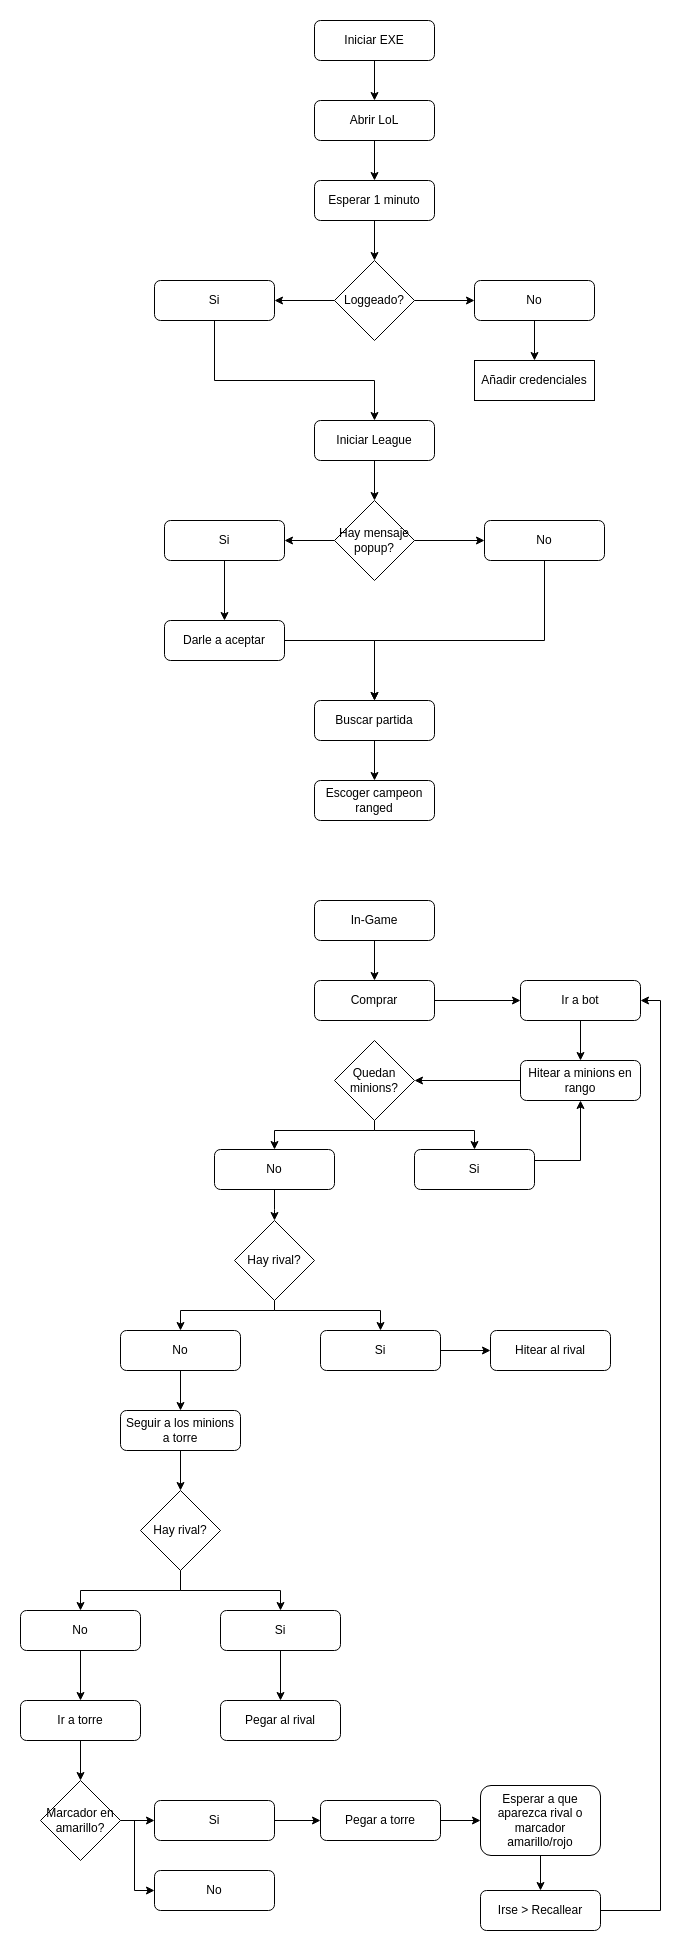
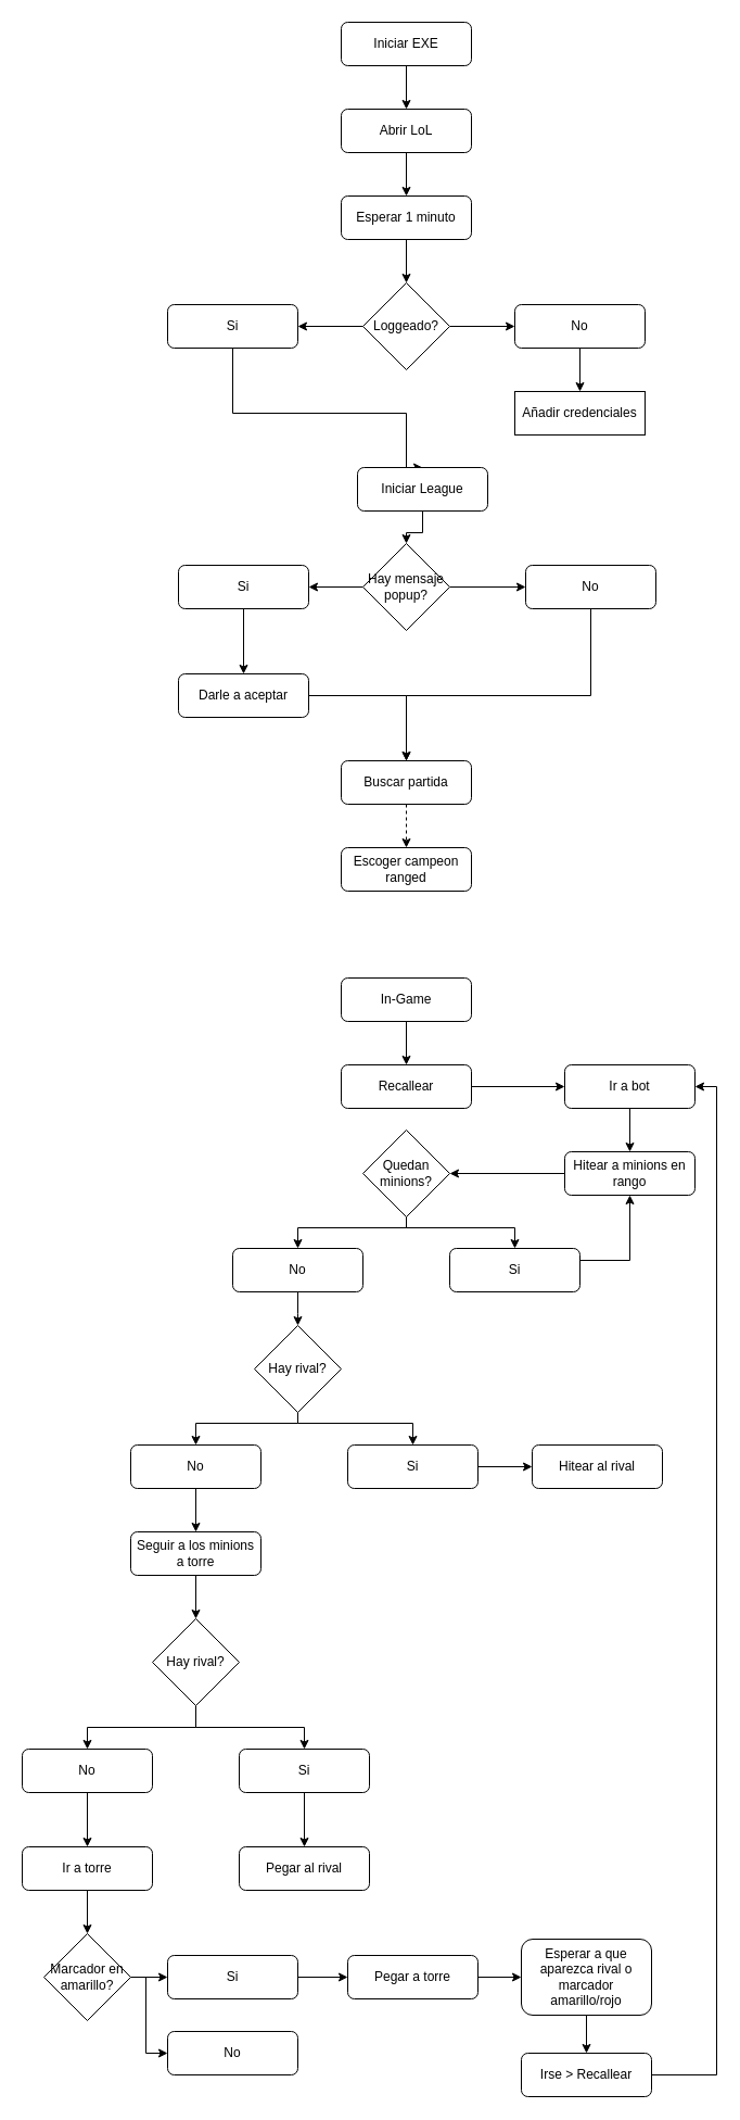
  <mxCell id="0" />
  <mxCell id="1" parent="0" />
  <mxCell id="2" style="edgeStyle=orthogonalEdgeStyle;rounded=0;orthogonalLoop=1;jettySize=auto;html=1;entryX=0.5;entryY=0;entryDx=0;entryDy=0;" edge="1" parent="1" source="3" target="7"><mxGeometry relative="1" as="geometry" /></mxCell>
  <mxCell id="3" value="Abrir LoL" style="rounded=1;whiteSpace=wrap;html=1;fontSize=12;glass=0;strokeWidth=1;shadow=0;" parent="1" vertex="1"><mxGeometry x="314" y="100" width="120" height="40" as="geometry" /></mxCell>
  <mxCell id="4" style="edgeStyle=orthogonalEdgeStyle;rounded=0;orthogonalLoop=1;jettySize=auto;html=1;entryX=0.5;entryY=0;entryDx=0;entryDy=0;" edge="1" parent="1" source="5" target="3"><mxGeometry relative="1" as="geometry" /></mxCell>
  <mxCell id="5" value="Iniciar EXE" style="rounded=1;whiteSpace=wrap;html=1;fontSize=12;glass=0;strokeWidth=1;shadow=0;" vertex="1" parent="1"><mxGeometry x="314" y="20" width="120" height="40" as="geometry" /></mxCell>
  <mxCell id="6" style="edgeStyle=orthogonalEdgeStyle;rounded=0;orthogonalLoop=1;jettySize=auto;html=1;entryX=0.5;entryY=0;entryDx=0;entryDy=0;" edge="1" parent="1" source="7" target="10"><mxGeometry relative="1" as="geometry" /></mxCell>
  <mxCell id="7" value="Esperar 1 minuto" style="rounded=1;whiteSpace=wrap;html=1;fontSize=12;glass=0;strokeWidth=1;shadow=0;" vertex="1" parent="1"><mxGeometry x="314" y="180" width="120" height="40" as="geometry" /></mxCell>
  <mxCell id="8" style="edgeStyle=orthogonalEdgeStyle;rounded=0;orthogonalLoop=1;jettySize=auto;html=1;entryX=0;entryY=0.5;entryDx=0;entryDy=0;" edge="1" parent="1" source="10" target="14"><mxGeometry relative="1" as="geometry"><mxPoint x="474" y="330" as="targetPoint" /></mxGeometry></mxCell>
  <mxCell id="9" style="edgeStyle=orthogonalEdgeStyle;rounded=0;orthogonalLoop=1;jettySize=auto;html=1;entryX=1;entryY=0.5;entryDx=0;entryDy=0;" edge="1" parent="1" source="10" target="12"><mxGeometry relative="1" as="geometry"><mxPoint x="310" y="340" as="targetPoint" /></mxGeometry></mxCell>
  <mxCell id="10" value="Loggeado?" style="rhombus;whiteSpace=wrap;html=1;" vertex="1" parent="1"><mxGeometry x="334" y="260" width="80" height="80" as="geometry" /></mxCell>
  <mxCell id="11" style="edgeStyle=orthogonalEdgeStyle;rounded=0;orthogonalLoop=1;jettySize=auto;html=1;entryX=0.5;entryY=0;entryDx=0;entryDy=0;" edge="1" parent="1" source="12" target="16"><mxGeometry relative="1" as="geometry"><Array as="points"><mxPoint x="214" y="380" /><mxPoint x="374" y="380" /></Array></mxGeometry></mxCell>
  <mxCell id="12" value="Si" style="rounded=1;whiteSpace=wrap;html=1;fontSize=12;glass=0;strokeWidth=1;shadow=0;" vertex="1" parent="1"><mxGeometry x="154" y="280" width="120" height="40" as="geometry" /></mxCell>
  <mxCell id="13" style="edgeStyle=orthogonalEdgeStyle;rounded=0;orthogonalLoop=1;jettySize=auto;html=1;entryX=0.5;entryY=0;entryDx=0;entryDy=0;" edge="1" parent="1" source="14" target="17"><mxGeometry relative="1" as="geometry" /></mxCell>
  <mxCell id="14" value="No" style="rounded=1;whiteSpace=wrap;html=1;fontSize=12;glass=0;strokeWidth=1;shadow=0;" vertex="1" parent="1"><mxGeometry x="474" y="280" width="120" height="40" as="geometry" /></mxCell>
  <mxCell id="15" style="edgeStyle=orthogonalEdgeStyle;rounded=0;orthogonalLoop=1;jettySize=auto;html=1;entryX=0.5;entryY=0;entryDx=0;entryDy=0;" edge="1" parent="1" source="16" target="20"><mxGeometry relative="1" as="geometry" /></mxCell>
- <mxCell id="16" value="Iniciar League" style="rounded=1;whiteSpace=wrap;html=1;fontSize=12;glass=0;strokeWidth=1;shadow=0;" vertex="1" parent="1"><mxGeometry x="314" y="420" width="120" height="40" as="geometry" /></mxCell>
+ <mxCell id="16" value="Iniciar League" style="rounded=1;whiteSpace=wrap;html=1;fontSize=12;glass=0;strokeWidth=1;shadow=0;" vertex="1" parent="1"><mxGeometry x="329" y="430" width="120" height="40" as="geometry" /></mxCell>
  <mxCell id="17" value="Añadir credenciales" style="whiteSpace=wrap;html=1;fontSize=12;glass=0;strokeWidth=1;shadow=0;rounded=0;" vertex="1" parent="1"><mxGeometry x="474" y="360" width="120" height="40" as="geometry" /></mxCell>
  <mxCell id="18" style="edgeStyle=orthogonalEdgeStyle;rounded=0;orthogonalLoop=1;jettySize=auto;html=1;entryX=0;entryY=0.5;entryDx=0;entryDy=0;" edge="1" parent="1" source="20" target="24"><mxGeometry relative="1" as="geometry" /></mxCell>
  <mxCell id="19" style="edgeStyle=orthogonalEdgeStyle;rounded=0;orthogonalLoop=1;jettySize=auto;html=1;" edge="1" parent="1" source="20" target="22"><mxGeometry relative="1" as="geometry" /></mxCell>
  <mxCell id="20" value="Hay mensaje popup?" style="rhombus;whiteSpace=wrap;html=1;" vertex="1" parent="1"><mxGeometry x="334" y="500" width="80" height="80" as="geometry" /></mxCell>
  <mxCell id="21" style="edgeStyle=orthogonalEdgeStyle;rounded=0;orthogonalLoop=1;jettySize=auto;html=1;entryX=0.5;entryY=0;entryDx=0;entryDy=0;" edge="1" parent="1" source="22" target="26"><mxGeometry relative="1" as="geometry" /></mxCell>
  <mxCell id="22" value="Si" style="rounded=1;whiteSpace=wrap;html=1;fontSize=12;glass=0;strokeWidth=1;shadow=0;" vertex="1" parent="1"><mxGeometry x="164" y="520" width="120" height="40" as="geometry" /></mxCell>
  <mxCell id="23" style="edgeStyle=orthogonalEdgeStyle;rounded=0;orthogonalLoop=1;jettySize=auto;html=1;" edge="1" parent="1" source="24" target="28"><mxGeometry relative="1" as="geometry"><Array as="points"><mxPoint x="544" y="640" /><mxPoint x="374" y="640" /></Array></mxGeometry></mxCell>
  <mxCell id="24" value="No" style="rounded=1;whiteSpace=wrap;html=1;fontSize=12;glass=0;strokeWidth=1;shadow=0;" vertex="1" parent="1"><mxGeometry x="484" y="520" width="120" height="40" as="geometry" /></mxCell>
  <mxCell id="25" style="edgeStyle=orthogonalEdgeStyle;rounded=0;orthogonalLoop=1;jettySize=auto;html=1;" edge="1" parent="1" source="26" target="28"><mxGeometry relative="1" as="geometry" /></mxCell>
  <mxCell id="26" value="Darle a aceptar" style="rounded=1;whiteSpace=wrap;html=1;fontSize=12;glass=0;strokeWidth=1;shadow=0;" vertex="1" parent="1"><mxGeometry x="164" y="620" width="120" height="40" as="geometry" /></mxCell>
- <mxCell id="27" style="edgeStyle=orthogonalEdgeStyle;rounded=0;orthogonalLoop=1;jettySize=auto;html=1;" edge="1" parent="1" source="28" target="29"><mxGeometry relative="1" as="geometry" /></mxCell>
+ <mxCell id="27" style="edgeStyle=orthogonalEdgeStyle;rounded=0;orthogonalLoop=1;jettySize=auto;html=1;dashed=1;" edge="1" parent="1" source="28" target="29"><mxGeometry relative="1" as="geometry" /></mxCell>
  <mxCell id="28" value="Buscar partida" style="rounded=1;whiteSpace=wrap;html=1;fontSize=12;glass=0;strokeWidth=1;shadow=0;" vertex="1" parent="1"><mxGeometry x="314" y="700" width="120" height="40" as="geometry" /></mxCell>
  <mxCell id="29" value="Escoger campeon ranged" style="rounded=1;whiteSpace=wrap;html=1;fontSize=12;glass=0;strokeWidth=1;shadow=0;" vertex="1" parent="1"><mxGeometry x="314" y="780" width="120" height="40" as="geometry" /></mxCell>
  <mxCell id="30" style="edgeStyle=orthogonalEdgeStyle;rounded=0;orthogonalLoop=1;jettySize=auto;html=1;entryX=0.5;entryY=0;entryDx=0;entryDy=0;" edge="1" parent="1" source="31" target="33"><mxGeometry relative="1" as="geometry" /></mxCell>
  <mxCell id="31" value="In-Game" style="rounded=1;whiteSpace=wrap;html=1;fontSize=12;glass=0;strokeWidth=1;shadow=0;" vertex="1" parent="1"><mxGeometry x="314" y="900" width="120" height="40" as="geometry" /></mxCell>
  <mxCell id="32" style="edgeStyle=orthogonalEdgeStyle;rounded=0;orthogonalLoop=1;jettySize=auto;html=1;entryX=0;entryY=0.5;entryDx=0;entryDy=0;" edge="1" parent="1" source="33" target="35"><mxGeometry relative="1" as="geometry" /></mxCell>
- <mxCell id="33" value="Comprar" style="rounded=1;whiteSpace=wrap;html=1;fontSize=12;glass=0;strokeWidth=1;shadow=0;" vertex="1" parent="1"><mxGeometry x="314" y="980" width="120" height="40" as="geometry" /></mxCell>
+ <mxCell id="33" value="Recallear" style="rounded=1;whiteSpace=wrap;html=1;fontSize=12;glass=0;strokeWidth=1;shadow=0;" vertex="1" parent="1"><mxGeometry x="314" y="980" width="120" height="40" as="geometry" /></mxCell>
  <mxCell id="34" style="edgeStyle=orthogonalEdgeStyle;rounded=0;orthogonalLoop=1;jettySize=auto;html=1;entryX=0.5;entryY=0;entryDx=0;entryDy=0;" edge="1" parent="1" source="35" target="37"><mxGeometry relative="1" as="geometry" /></mxCell>
  <mxCell id="35" value="Ir a bot" style="rounded=1;whiteSpace=wrap;html=1;fontSize=12;glass=0;strokeWidth=1;shadow=0;" vertex="1" parent="1"><mxGeometry x="520" y="980" width="120" height="40" as="geometry" /></mxCell>
  <mxCell id="36" style="edgeStyle=orthogonalEdgeStyle;rounded=0;orthogonalLoop=1;jettySize=auto;html=1;entryX=1;entryY=0.5;entryDx=0;entryDy=0;" edge="1" parent="1" source="37" target="40"><mxGeometry relative="1" as="geometry"><mxPoint x="440" y="1080" as="targetPoint" /></mxGeometry></mxCell>
  <mxCell id="37" value="Hitear a minions en rango" style="rounded=1;whiteSpace=wrap;html=1;fontSize=12;glass=0;strokeWidth=1;shadow=0;" vertex="1" parent="1"><mxGeometry x="520" y="1060" width="120" height="40" as="geometry" /></mxCell>
  <mxCell id="38" style="edgeStyle=orthogonalEdgeStyle;rounded=0;orthogonalLoop=1;jettySize=auto;html=1;entryX=0.5;entryY=0;entryDx=0;entryDy=0;" edge="1" parent="1" source="40" target="44"><mxGeometry relative="1" as="geometry"><Array as="points"><mxPoint x="374" y="1130" /><mxPoint x="474" y="1130" /></Array></mxGeometry></mxCell>
  <mxCell id="39" style="edgeStyle=orthogonalEdgeStyle;rounded=0;orthogonalLoop=1;jettySize=auto;html=1;entryX=0.5;entryY=0;entryDx=0;entryDy=0;" edge="1" parent="1" source="40" target="42"><mxGeometry relative="1" as="geometry"><Array as="points"><mxPoint x="374" y="1130" /><mxPoint x="274" y="1130" /></Array></mxGeometry></mxCell>
  <mxCell id="40" value="Quedan minions?" style="rhombus;whiteSpace=wrap;html=1;" vertex="1" parent="1"><mxGeometry x="334" y="1040" width="80" height="80" as="geometry" /></mxCell>
  <mxCell id="41" style="edgeStyle=orthogonalEdgeStyle;rounded=0;orthogonalLoop=1;jettySize=auto;html=1;" edge="1" parent="1" source="42"><mxGeometry relative="1" as="geometry"><mxPoint x="274" y="1220" as="targetPoint" /></mxGeometry></mxCell>
  <mxCell id="42" value="No" style="rounded=1;whiteSpace=wrap;html=1;fontSize=12;glass=0;strokeWidth=1;shadow=0;" vertex="1" parent="1"><mxGeometry x="214" y="1149" width="120" height="40" as="geometry" /></mxCell>
  <mxCell id="43" style="edgeStyle=orthogonalEdgeStyle;rounded=0;orthogonalLoop=1;jettySize=auto;html=1;entryX=0.5;entryY=1;entryDx=0;entryDy=0;" edge="1" parent="1" source="44" target="37"><mxGeometry relative="1" as="geometry"><Array as="points"><mxPoint x="580" y="1160" /></Array></mxGeometry></mxCell>
  <mxCell id="44" value="Si" style="rounded=1;whiteSpace=wrap;html=1;fontSize=12;glass=0;strokeWidth=1;shadow=0;" vertex="1" parent="1"><mxGeometry x="414" y="1149" width="120" height="40" as="geometry" /></mxCell>
  <mxCell id="45" style="edgeStyle=orthogonalEdgeStyle;rounded=0;orthogonalLoop=1;jettySize=auto;html=1;entryX=0.5;entryY=0;entryDx=0;entryDy=0;" edge="1" parent="1" source="47" target="49"><mxGeometry relative="1" as="geometry"><Array as="points"><mxPoint x="274" y="1310" /><mxPoint x="180" y="1310" /></Array></mxGeometry></mxCell>
  <mxCell id="46" style="edgeStyle=orthogonalEdgeStyle;rounded=0;orthogonalLoop=1;jettySize=auto;html=1;entryX=0.5;entryY=0;entryDx=0;entryDy=0;" edge="1" parent="1" source="47" target="51"><mxGeometry relative="1" as="geometry"><Array as="points"><mxPoint x="274" y="1310" /><mxPoint x="380" y="1310" /></Array></mxGeometry></mxCell>
  <mxCell id="47" value="Hay rival?" style="rhombus;whiteSpace=wrap;html=1;" vertex="1" parent="1"><mxGeometry x="234" y="1220" width="80" height="80" as="geometry" /></mxCell>
  <mxCell id="48" style="edgeStyle=orthogonalEdgeStyle;rounded=0;orthogonalLoop=1;jettySize=auto;html=1;entryX=0.5;entryY=0;entryDx=0;entryDy=0;" edge="1" parent="1" source="49" target="53"><mxGeometry relative="1" as="geometry" /></mxCell>
  <mxCell id="49" value="No" style="rounded=1;whiteSpace=wrap;html=1;fontSize=12;glass=0;strokeWidth=1;shadow=0;" vertex="1" parent="1"><mxGeometry x="120" y="1330" width="120" height="40" as="geometry" /></mxCell>
  <mxCell id="50" style="edgeStyle=orthogonalEdgeStyle;rounded=0;orthogonalLoop=1;jettySize=auto;html=1;" edge="1" parent="1" source="51" target="54"><mxGeometry relative="1" as="geometry" /></mxCell>
  <mxCell id="51" value="Si" style="rounded=1;whiteSpace=wrap;html=1;fontSize=12;glass=0;strokeWidth=1;shadow=0;" vertex="1" parent="1"><mxGeometry x="320" y="1330" width="120" height="40" as="geometry" /></mxCell>
  <mxCell id="52" style="edgeStyle=orthogonalEdgeStyle;rounded=0;orthogonalLoop=1;jettySize=auto;html=1;entryX=0.5;entryY=0;entryDx=0;entryDy=0;" edge="1" parent="1" source="53" target="57"><mxGeometry relative="1" as="geometry" /></mxCell>
  <mxCell id="53" value="Seguir a los minions a torre" style="rounded=1;whiteSpace=wrap;html=1;fontSize=12;glass=0;strokeWidth=1;shadow=0;" vertex="1" parent="1"><mxGeometry x="120" y="1410" width="120" height="40" as="geometry" /></mxCell>
  <mxCell id="54" value="Hitear al rival" style="rounded=1;whiteSpace=wrap;html=1;fontSize=12;glass=0;strokeWidth=1;shadow=0;" vertex="1" parent="1"><mxGeometry x="490" y="1330" width="120" height="40" as="geometry" /></mxCell>
  <mxCell id="55" style="edgeStyle=orthogonalEdgeStyle;rounded=0;orthogonalLoop=1;jettySize=auto;html=1;entryX=0.5;entryY=0;entryDx=0;entryDy=0;" edge="1" parent="1" source="57" target="61"><mxGeometry relative="1" as="geometry" /></mxCell>
  <mxCell id="56" style="edgeStyle=orthogonalEdgeStyle;rounded=0;orthogonalLoop=1;jettySize=auto;html=1;entryX=0.5;entryY=0;entryDx=0;entryDy=0;" edge="1" parent="1" source="57" target="59"><mxGeometry relative="1" as="geometry" /></mxCell>
  <mxCell id="57" value="Hay rival?" style="rhombus;whiteSpace=wrap;html=1;" vertex="1" parent="1"><mxGeometry x="140" y="1490" width="80" height="80" as="geometry" /></mxCell>
  <mxCell id="58" style="edgeStyle=orthogonalEdgeStyle;rounded=0;orthogonalLoop=1;jettySize=auto;html=1;entryX=0.5;entryY=0;entryDx=0;entryDy=0;" edge="1" parent="1" source="59" target="64"><mxGeometry relative="1" as="geometry" /></mxCell>
  <mxCell id="59" value="No" style="rounded=1;whiteSpace=wrap;html=1;fontSize=12;glass=0;strokeWidth=1;shadow=0;" vertex="1" parent="1"><mxGeometry x="20" y="1610" width="120" height="40" as="geometry" /></mxCell>
  <mxCell id="60" style="edgeStyle=orthogonalEdgeStyle;rounded=0;orthogonalLoop=1;jettySize=auto;html=1;entryX=0.5;entryY=0;entryDx=0;entryDy=0;" edge="1" parent="1" source="61" target="62"><mxGeometry relative="1" as="geometry" /></mxCell>
  <mxCell id="61" value="Si" style="rounded=1;whiteSpace=wrap;html=1;fontSize=12;glass=0;strokeWidth=1;shadow=0;" vertex="1" parent="1"><mxGeometry x="220" y="1610" width="120" height="40" as="geometry" /></mxCell>
  <mxCell id="62" value="Pegar al rival" style="rounded=1;whiteSpace=wrap;html=1;fontSize=12;glass=0;strokeWidth=1;shadow=0;" vertex="1" parent="1"><mxGeometry x="220" y="1700" width="120" height="40" as="geometry" /></mxCell>
  <mxCell id="63" style="edgeStyle=orthogonalEdgeStyle;rounded=0;orthogonalLoop=1;jettySize=auto;html=1;entryX=0.5;entryY=0;entryDx=0;entryDy=0;" edge="1" parent="1" source="64" target="67"><mxGeometry relative="1" as="geometry" /></mxCell>
  <mxCell id="64" value="Ir a torre" style="rounded=1;whiteSpace=wrap;html=1;fontSize=12;glass=0;strokeWidth=1;shadow=0;" vertex="1" parent="1"><mxGeometry x="20" y="1700" width="120" height="40" as="geometry" /></mxCell>
  <mxCell id="65" style="edgeStyle=orthogonalEdgeStyle;rounded=0;orthogonalLoop=1;jettySize=auto;html=1;entryX=0;entryY=0.5;entryDx=0;entryDy=0;" edge="1" parent="1" source="67" target="69"><mxGeometry relative="1" as="geometry" /></mxCell>
  <mxCell id="66" style="edgeStyle=orthogonalEdgeStyle;rounded=0;orthogonalLoop=1;jettySize=auto;html=1;entryX=0;entryY=0.5;entryDx=0;entryDy=0;" edge="1" parent="1" source="67" target="70"><mxGeometry relative="1" as="geometry"><Array as="points"><mxPoint x="134" y="1820" /><mxPoint x="134" y="1890" /></Array></mxGeometry></mxCell>
  <mxCell id="67" value="Marcador en amarillo?" style="rhombus;whiteSpace=wrap;html=1;" vertex="1" parent="1"><mxGeometry x="40" y="1780" width="80" height="80" as="geometry" /></mxCell>
  <mxCell id="68" style="edgeStyle=orthogonalEdgeStyle;rounded=0;orthogonalLoop=1;jettySize=auto;html=1;" edge="1" parent="1" source="69" target="72"><mxGeometry relative="1" as="geometry" /></mxCell>
  <mxCell id="69" value="Si" style="rounded=1;whiteSpace=wrap;html=1;fontSize=12;glass=0;strokeWidth=1;shadow=0;" vertex="1" parent="1"><mxGeometry x="154" y="1800" width="120" height="40" as="geometry" /></mxCell>
  <mxCell id="70" value="No" style="rounded=1;whiteSpace=wrap;html=1;fontSize=12;glass=0;strokeWidth=1;shadow=0;" vertex="1" parent="1"><mxGeometry x="154" y="1870" width="120" height="40" as="geometry" /></mxCell>
  <mxCell id="71" style="edgeStyle=orthogonalEdgeStyle;rounded=0;orthogonalLoop=1;jettySize=auto;html=1;" edge="1" parent="1" source="72" target="74"><mxGeometry relative="1" as="geometry" /></mxCell>
  <mxCell id="72" value="Pegar a torre" style="rounded=1;whiteSpace=wrap;html=1;fontSize=12;glass=0;strokeWidth=1;shadow=0;" vertex="1" parent="1"><mxGeometry x="320" y="1800" width="120" height="40" as="geometry" /></mxCell>
  <mxCell id="73" style="edgeStyle=orthogonalEdgeStyle;rounded=0;orthogonalLoop=1;jettySize=auto;html=1;entryX=0.5;entryY=0;entryDx=0;entryDy=0;" edge="1" parent="1" source="74" target="76"><mxGeometry relative="1" as="geometry" /></mxCell>
  <mxCell id="74" value="Esperar a que aparezca rival o marcador amarillo/rojo" style="rounded=1;whiteSpace=wrap;html=1;fontSize=12;glass=0;strokeWidth=1;shadow=0;" vertex="1" parent="1"><mxGeometry x="480" y="1785" width="120" height="70" as="geometry" /></mxCell>
  <mxCell id="75" style="edgeStyle=orthogonalEdgeStyle;rounded=0;orthogonalLoop=1;jettySize=auto;html=1;entryX=1;entryY=0.5;entryDx=0;entryDy=0;" edge="1" parent="1" source="76" target="35"><mxGeometry relative="1" as="geometry"><Array as="points"><mxPoint x="660" y="1910" /><mxPoint x="660" y="1000" /></Array></mxGeometry></mxCell>
  <mxCell id="76" value="Irse &amp;gt; Recallear" style="rounded=1;whiteSpace=wrap;html=1;fontSize=12;glass=0;strokeWidth=1;shadow=0;" vertex="1" parent="1"><mxGeometry x="480" y="1890" width="120" height="40" as="geometry" /></mxCell>
